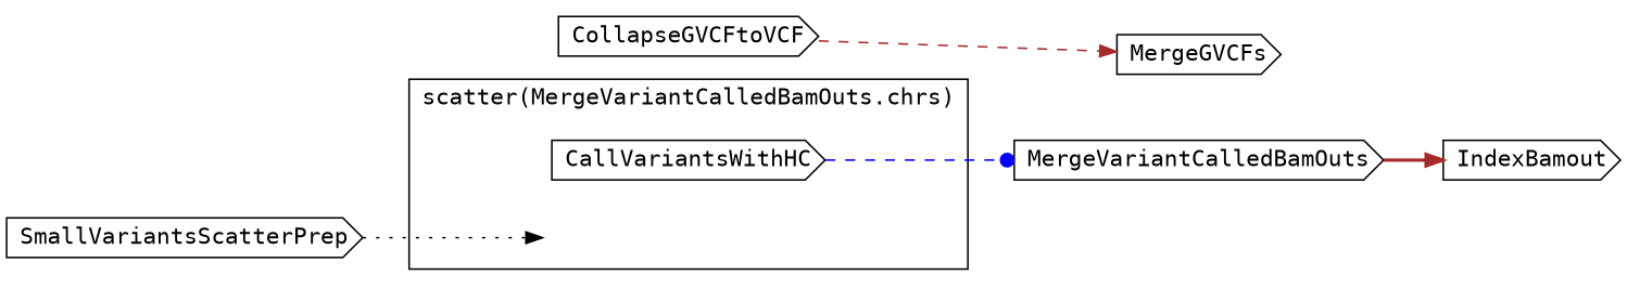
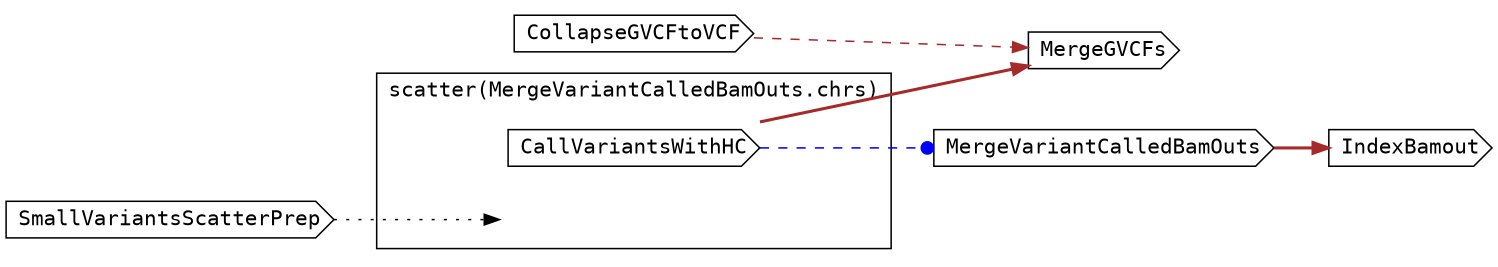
  digraph {
    compound=true
    fontname="DejaVu Sans Mono"
    rankdir=LR
    node [fontname="DejaVu Sans Mono" shape=cds]
    edge [arrowhead=normal color=brown fontname="DejaVu Sans Mono" style=bold]
    n1 [label=CallVariantsWithHC]
    "scatter-L55C5-c" [height=0 margin=0 style=invis width=0 shape=""]
    n3 [label=MergeGVCFs]
    n4 [label=MergeVariantCalledBamOuts]
    n5 [label=SmallVariantsScatterPrep]
    n6 [label=IndexBamout]
    n7 [label=CollapseGVCFtoVCF]
    subgraph cluster_1 {
      label="scatter(MergeVariantCalledBamOuts.chrs)"
      rank=same
      n1
      "scatter-L55C5-c"
    }
+   n1 -> n3
    n1 -> n4 [arrowhead=dot color=blue style=dashed]
    n4 -> n6
    n5 -> "scatter-L55C5-c" [color=black style=dotted]
    n7 -> n3 [style=dashed]
  }
